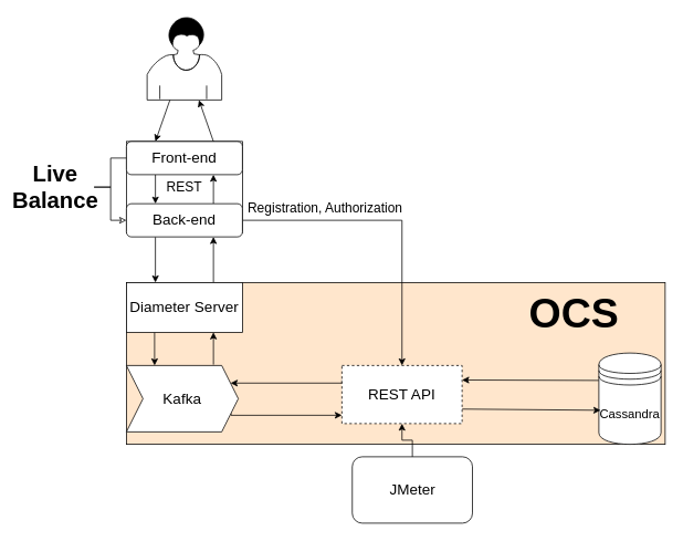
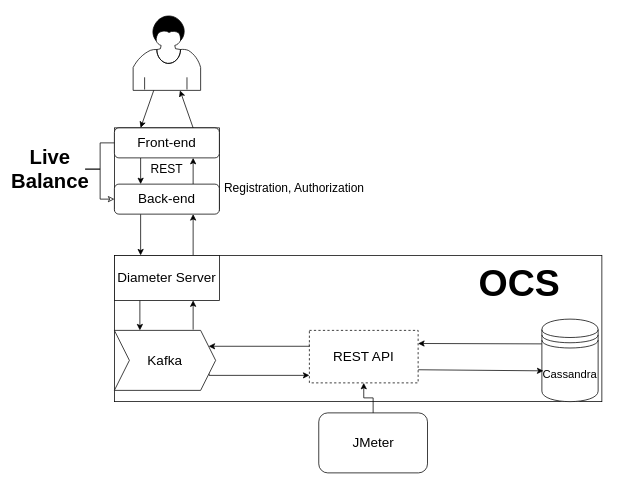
  <mxCell id="0" />
  <mxCell id="1" parent="0" />
  <mxCell id="2" value="" style="rounded=0;whiteSpace=wrap;html=1;" parent="1" vertex="1"><mxGeometry x="152" y="170" width="140" height="110" as="geometry" /></mxCell>
- <mxCell id="3" value="&lt;div style=&quot;text-align: center&quot;&gt;&lt;b&gt;&lt;font style=&quot;font-size: 50px&quot;&gt;&amp;nbsp; &amp;nbsp; &amp;nbsp; &amp;nbsp; &amp;nbsp; &amp;nbsp; &amp;nbsp; &amp;nbsp; &amp;nbsp; &amp;nbsp; &amp;nbsp; &amp;nbsp; &amp;nbsp; &amp;nbsp; &amp;nbsp; &amp;nbsp;OCS&lt;/font&gt;&lt;/b&gt;&lt;/div&gt;" style="rounded=0;whiteSpace=wrap;html=1;align=center;horizontal=1;verticalAlign=top;labelPosition=center;verticalLabelPosition=middle;fillColor=#ffe6cc;" parent="1" vertex="1"><mxGeometry x="152" y="340" width="650" height="195" as="geometry" /></mxCell>
+ <mxCell id="3" value="&lt;div style=&quot;text-align: center&quot;&gt;&lt;b&gt;&lt;font style=&quot;font-size: 50px&quot;&gt;&amp;nbsp; &amp;nbsp; &amp;nbsp; &amp;nbsp; &amp;nbsp; &amp;nbsp; &amp;nbsp; &amp;nbsp; &amp;nbsp; &amp;nbsp; &amp;nbsp; &amp;nbsp; &amp;nbsp; &amp;nbsp; &amp;nbsp; &amp;nbsp;OCS&lt;/font&gt;&lt;/b&gt;&lt;/div&gt;" style="rounded=0;whiteSpace=wrap;html=1;align=center;horizontal=1;verticalAlign=top;labelPosition=center;verticalLabelPosition=middle;" parent="1" vertex="1"><mxGeometry x="152" y="340" width="650" height="195" as="geometry" /></mxCell>
  <mxCell id="4" value="" style="shape=mxgraph.bpmn.user_task;html=1;outlineConnect=0;" parent="1" vertex="1"><mxGeometry x="177" y="20" width="90" height="100" as="geometry" /></mxCell>
  <mxCell id="5" style="edgeStyle=orthogonalEdgeStyle;rounded=0;orthogonalLoop=1;jettySize=auto;html=1;exitX=0.25;exitY=1;exitDx=0;exitDy=0;entryX=0.25;entryY=0;entryDx=0;entryDy=0;" parent="1" source="6" target="10" edge="1"><mxGeometry relative="1" as="geometry" /></mxCell>
  <mxCell id="6" value="&lt;font style=&quot;font-size: 18px&quot;&gt;Front-end&lt;/font&gt;&lt;br&gt;" style="shape=ext;rounded=1;html=1;whiteSpace=wrap;" parent="1" vertex="1"><mxGeometry x="152" y="170" width="140" height="40" as="geometry" /></mxCell>
  <mxCell id="7" style="edgeStyle=orthogonalEdgeStyle;rounded=0;orthogonalLoop=1;jettySize=auto;html=1;exitX=0.75;exitY=0;exitDx=0;exitDy=0;entryX=0.75;entryY=1;entryDx=0;entryDy=0;" parent="1" source="10" target="6" edge="1"><mxGeometry relative="1" as="geometry" /></mxCell>
  <mxCell id="8" style="edgeStyle=none;rounded=0;orthogonalLoop=1;jettySize=auto;html=1;exitX=0.25;exitY=1;exitDx=0;exitDy=0;entryX=0.25;entryY=0;entryDx=0;entryDy=0;" parent="1" source="10" target="20" edge="1"><mxGeometry relative="1" as="geometry" /></mxCell>
- <mxCell id="9" style="edgeStyle=orthogonalEdgeStyle;rounded=0;jumpSize=0;orthogonalLoop=1;jettySize=auto;html=1;exitX=1;exitY=0.5;exitDx=0;exitDy=0;entryX=0.5;entryY=0;entryDx=0;entryDy=0;endArrow=classic;endFill=1;strokeColor=#000000;" parent="1" source="10" target="23" edge="1"><mxGeometry relative="1" as="geometry" /></mxCell>
  <mxCell id="10" value="&lt;font style=&quot;font-size: 18px&quot;&gt;Back-end&lt;/font&gt;" style="shape=ext;rounded=1;html=1;whiteSpace=wrap;" parent="1" vertex="1"><mxGeometry x="152" y="245" width="140" height="40" as="geometry" /></mxCell>
  <mxCell id="11" style="edgeStyle=orthogonalEdgeStyle;rounded=0;jumpSize=0;orthogonalLoop=1;jettySize=auto;html=1;exitX=0.5;exitY=0;exitDx=0;exitDy=0;endArrow=classic;endFill=1;strokeColor=#000000;" parent="1" source="12" target="23" edge="1"><mxGeometry relative="1" as="geometry" /></mxCell>
  <mxCell id="12" value="&lt;font style=&quot;font-size: 18px&quot;&gt;JMeter&lt;/font&gt;" style="shape=ext;rounded=1;html=1;whiteSpace=wrap;" parent="1" vertex="1"><mxGeometry x="424.5" y="550" width="145" height="80" as="geometry" /></mxCell>
  <mxCell id="13" style="rounded=0;orthogonalLoop=1;jettySize=auto;html=1;exitX=0;exitY=0.3;exitDx=0;exitDy=0;entryX=1;entryY=0.25;entryDx=0;entryDy=0;" parent="1" source="14" target="23" edge="1"><mxGeometry relative="1" as="geometry"><mxPoint x="592" y="310" as="targetPoint" /></mxGeometry></mxCell>
  <mxCell id="14" value="&lt;font style=&quot;font-size: 15px&quot;&gt;Cassandra&lt;/font&gt;" style="shape=datastore;whiteSpace=wrap;html=1;" parent="1" vertex="1"><mxGeometry x="722" y="425" width="75" height="110" as="geometry" /></mxCell>
  <mxCell id="15" value="&lt;font style=&quot;font-size: 16px&quot;&gt;REST&lt;/font&gt;" style="text;html=1;strokeColor=none;fillColor=none;align=center;verticalAlign=middle;whiteSpace=wrap;rounded=0;" parent="1" vertex="1"><mxGeometry x="192" y="210" width="60" height="30" as="geometry" /></mxCell>
  <mxCell id="16" value="" style="endArrow=classic;html=1;entryX=0.25;entryY=0;entryDx=0;entryDy=0;" parent="1" source="4" target="6" edge="1"><mxGeometry width="50" height="50" relative="1" as="geometry"><mxPoint x="72" y="220" as="sourcePoint" /><mxPoint x="179.286" y="160.429" as="targetPoint" /></mxGeometry></mxCell>
  <mxCell id="17" value="" style="endArrow=classic;html=1;exitX=0.75;exitY=0;exitDx=0;exitDy=0;" parent="1" source="6" target="4" edge="1"><mxGeometry width="50" height="50" relative="1" as="geometry"><mxPoint x="245" y="160.429" as="sourcePoint" /><mxPoint x="142" y="110" as="targetPoint" /></mxGeometry></mxCell>
  <mxCell id="18" style="edgeStyle=none;rounded=0;orthogonalLoop=1;jettySize=auto;html=1;exitX=0.75;exitY=0;exitDx=0;exitDy=0;entryX=0.75;entryY=1;entryDx=0;entryDy=0;" parent="1" source="20" target="10" edge="1"><mxGeometry relative="1" as="geometry" /></mxCell>
  <mxCell id="19" style="rounded=0;orthogonalLoop=1;jettySize=auto;html=1;entryX=0.25;entryY=0;entryDx=0;entryDy=0;" parent="1" target="26" edge="1"><mxGeometry relative="1" as="geometry"><mxPoint x="186" y="400" as="sourcePoint" /><mxPoint x="187" y="450" as="targetPoint" /><Array as="points"><mxPoint x="186" y="440" /></Array></mxGeometry></mxCell>
  <mxCell id="20" value="&lt;font style=&quot;font-size: 18px&quot;&gt;Diameter Server&lt;/font&gt;" style="rounded=0;whiteSpace=wrap;html=1;" parent="1" vertex="1"><mxGeometry x="152" y="340" width="140" height="60" as="geometry" /></mxCell>
  <mxCell id="21" style="edgeStyle=orthogonalEdgeStyle;rounded=0;orthogonalLoop=1;jettySize=auto;html=1;exitX=0;exitY=0.25;exitDx=0;exitDy=0;entryX=0.931;entryY=0.265;entryDx=0;entryDy=0;entryPerimeter=0;" parent="1" source="23" target="26" edge="1"><mxGeometry relative="1" as="geometry"><Array as="points"><mxPoint x="412" y="461" /></Array></mxGeometry></mxCell>
  <mxCell id="22" style="rounded=0;jumpSize=0;orthogonalLoop=1;jettySize=auto;html=1;exitX=1;exitY=0.75;exitDx=0;exitDy=0;entryX=0.027;entryY=0.627;entryDx=0;entryDy=0;entryPerimeter=0;endArrow=classic;endFill=1;strokeColor=#000000;" parent="1" source="23" target="14" edge="1"><mxGeometry relative="1" as="geometry" /></mxCell>
  <mxCell id="23" value="&lt;font style=&quot;font-size: 18px&quot;&gt;REST API&lt;/font&gt;" style="rounded=0;whiteSpace=wrap;html=1;dashed=1;" parent="1" vertex="1"><mxGeometry x="412" y="440" width="145" height="70" as="geometry" /></mxCell>
  <mxCell id="24" style="edgeStyle=none;rounded=0;orthogonalLoop=1;jettySize=auto;html=1;entryX=0.75;entryY=1;entryDx=0;entryDy=0;" parent="1" target="20" edge="1"><mxGeometry relative="1" as="geometry"><mxPoint x="257" y="439" as="sourcePoint" /></mxGeometry></mxCell>
  <mxCell id="25" style="rounded=0;orthogonalLoop=1;jettySize=auto;html=1;exitX=1;exitY=0.75;exitDx=0;exitDy=0;entryX=0;entryY=0.857;entryDx=0;entryDy=0;entryPerimeter=0;spacing=0;jumpSize=0;strokeColor=#000000;endArrow=classic;endFill=1;edgeStyle=orthogonalEdgeStyle;" parent="1" source="26" target="23" edge="1"><mxGeometry relative="1" as="geometry"><Array as="points"><mxPoint x="278" y="500" /></Array></mxGeometry></mxCell>
  <mxCell id="26" value="&lt;font style=&quot;font-size: 18px&quot;&gt;Kafka&lt;/font&gt;" style="shape=step;perimeter=stepPerimeter;whiteSpace=wrap;html=1;fixedSize=1;" parent="1" vertex="1"><mxGeometry x="152" y="440" width="135" height="80" as="geometry" /></mxCell>
  <mxCell id="27" style="edgeStyle=orthogonalEdgeStyle;rounded=0;jumpSize=0;orthogonalLoop=1;jettySize=auto;html=1;exitX=1;exitY=0.5;exitDx=0;exitDy=0;entryX=0;entryY=0.5;entryDx=0;entryDy=0;endArrow=none;endFill=0;strokeColor=#000000;" parent="1" source="29" target="6" edge="1"><mxGeometry relative="1" as="geometry" /></mxCell>
  <mxCell id="28" style="edgeStyle=orthogonalEdgeStyle;rounded=0;jumpSize=0;orthogonalLoop=1;jettySize=auto;html=1;exitX=1;exitY=0.5;exitDx=0;exitDy=0;entryX=0;entryY=0.5;entryDx=0;entryDy=0;endArrow=classic;endFill=0;strokeColor=#000000;" parent="1" source="29" target="10" edge="1"><mxGeometry relative="1" as="geometry" /></mxCell>
  <mxCell id="29" value="&lt;b&gt;&lt;font style=&quot;font-size: 27px&quot;&gt;Live &lt;br&gt;Balance&lt;/font&gt;&lt;/b&gt;" style="text;html=1;strokeColor=none;fillColor=none;align=center;verticalAlign=middle;whiteSpace=wrap;rounded=0;" parent="1" vertex="1"><mxGeometry x="20" y="177.5" width="93" height="95" as="geometry" /></mxCell>
  <mxCell id="30" value="&lt;font style=&quot;font-size: 16px&quot;&gt;Registration, Authorization&lt;/font&gt;&lt;br&gt;" style="text;html=1;strokeColor=none;fillColor=none;align=center;verticalAlign=middle;whiteSpace=wrap;rounded=0;" parent="1" vertex="1"><mxGeometry x="282" y="235" width="220" height="30" as="geometry" /></mxCell>
